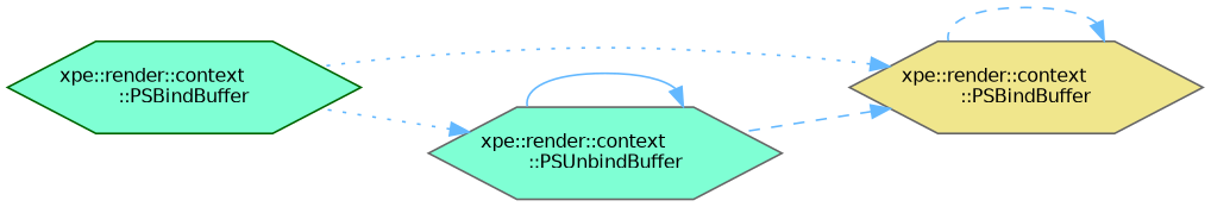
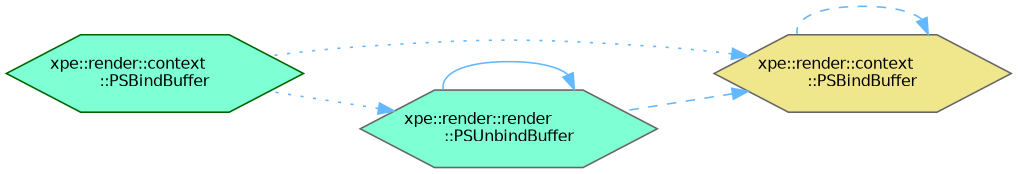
  digraph {
    rankdir=RL
    fontname="DejaVu Sans"
    node [color=gray40 fillcolor=aquamarine fontname="DejaVu Sans" fontsize=10 shape=hexagon style=filled]
    edge [color=steelblue1 dir=back fontname="DejaVu Sans" fontsize=10 labelfontname=Helvetica labelfontsize=10 style=dashed]
    n1 [fillcolor=khaki fontcolor=black height=0.2 label="xpe::render::context\l::PSBindBuffer" width=0.4]
    n2 [color=darkgreen height=0.2 label="xpe::render::context\l::PSBindBuffer" width=0.4]
-   n3 [height=0.2 label="xpe::render::context\l::PSUnbindBuffer" width=0.4]
+   n3 [height=0.2 label="xpe::render::render\l::PSUnbindBuffer" width=0.4]
    n1 -> n1
    n1 -> n2 [style=dotted]
    n1 -> n3
    n3 -> n2 [style=dotted]
    n3 -> n3 [style=solid]
  }
